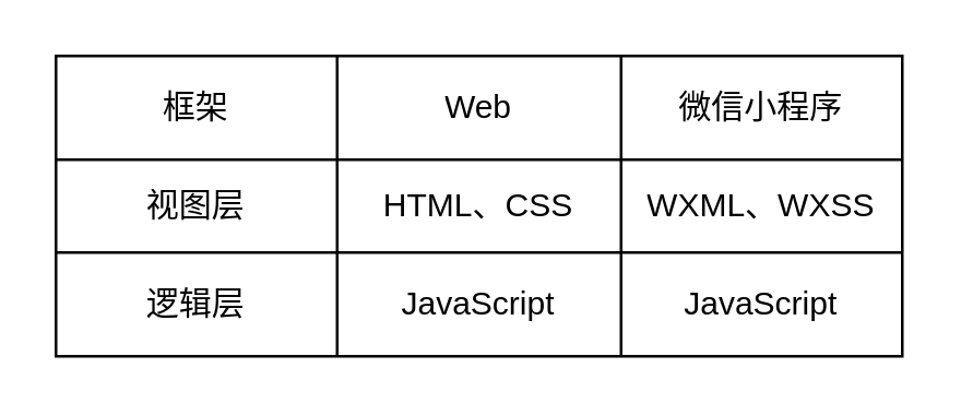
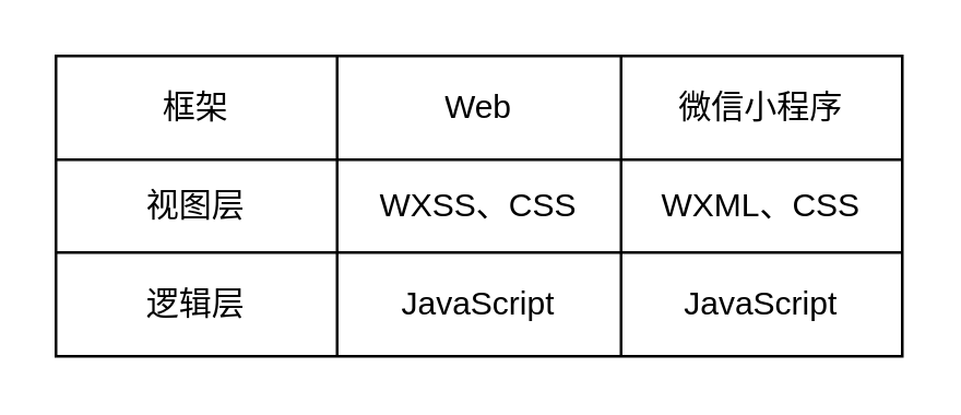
  <mxCell id="0" />
  <mxCell id="1" parent="0" />
  <mxCell id="2" value="" style="shape=table;html=1;whiteSpace=wrap;startSize=0;container=1;collapsible=0;childLayout=tableLayout;" vertex="1" parent="1"><mxGeometry x="20" y="20" width="310" height="110" as="geometry" /></mxCell>
  <mxCell id="3" value="" style="shape=tableRow;horizontal=0;startSize=0;swimlaneHead=0;swimlaneBody=0;top=0;left=0;bottom=0;right=0;collapsible=0;dropTarget=0;fillColor=none;points=[[0,0.5],[1,0.5]];portConstraint=eastwest;" vertex="1" parent="2"><mxGeometry width="310" height="38" as="geometry" /></mxCell>
  <mxCell id="4" value="框架" style="shape=partialRectangle;html=1;whiteSpace=wrap;connectable=0;fillColor=none;top=0;left=0;bottom=0;right=0;overflow=hidden;" vertex="1" parent="3"><mxGeometry width="103" height="38" as="geometry"><mxRectangle width="103" height="38" as="alternateBounds" /></mxGeometry></mxCell>
  <mxCell id="5" value="Web" style="shape=partialRectangle;html=1;whiteSpace=wrap;connectable=0;fillColor=none;top=0;left=0;bottom=0;right=0;overflow=hidden;" vertex="1" parent="3"><mxGeometry x="103" width="104" height="38" as="geometry"><mxRectangle width="104" height="38" as="alternateBounds" /></mxGeometry></mxCell>
  <mxCell id="6" value="微信小程序" style="shape=partialRectangle;html=1;whiteSpace=wrap;connectable=0;fillColor=none;top=0;left=0;bottom=0;right=0;overflow=hidden;" vertex="1" parent="3"><mxGeometry x="207" width="103" height="38" as="geometry"><mxRectangle width="103" height="38" as="alternateBounds" /></mxGeometry></mxCell>
  <mxCell id="7" value="" style="shape=tableRow;horizontal=0;startSize=0;swimlaneHead=0;swimlaneBody=0;top=0;left=0;bottom=0;right=0;collapsible=0;dropTarget=0;fillColor=none;points=[[0,0.5],[1,0.5]];portConstraint=eastwest;" vertex="1" parent="2"><mxGeometry y="38" width="310" height="34" as="geometry" /></mxCell>
  <mxCell id="8" value="视图层" style="shape=partialRectangle;html=1;whiteSpace=wrap;connectable=0;fillColor=none;top=0;left=0;bottom=0;right=0;overflow=hidden;" vertex="1" parent="7"><mxGeometry width="103" height="34" as="geometry"><mxRectangle width="103" height="34" as="alternateBounds" /></mxGeometry></mxCell>
- <mxCell id="9" value="HTML、CSS" style="shape=partialRectangle;html=1;whiteSpace=wrap;connectable=0;fillColor=none;top=0;left=0;bottom=0;right=0;overflow=hidden;" vertex="1" parent="7"><mxGeometry x="103" width="104" height="34" as="geometry"><mxRectangle width="104" height="34" as="alternateBounds" /></mxGeometry></mxCell>
- <mxCell id="10" value="WXML、WXSS" style="shape=partialRectangle;html=1;whiteSpace=wrap;connectable=0;fillColor=none;top=0;left=0;bottom=0;right=0;overflow=hidden;" vertex="1" parent="7"><mxGeometry x="207" width="103" height="34" as="geometry"><mxRectangle width="103" height="34" as="alternateBounds" /></mxGeometry></mxCell>
+ <mxCell id="9" value="WXSS、CSS" style="shape=partialRectangle;html=1;whiteSpace=wrap;connectable=0;fillColor=none;top=0;left=0;bottom=0;right=0;overflow=hidden;" vertex="1" parent="7"><mxGeometry x="103" width="104" height="34" as="geometry"><mxRectangle width="104" height="34" as="alternateBounds" /></mxGeometry></mxCell>
+ <mxCell id="10" value="WXML、CSS" style="shape=partialRectangle;html=1;whiteSpace=wrap;connectable=0;fillColor=none;top=0;left=0;bottom=0;right=0;overflow=hidden;" vertex="1" parent="7"><mxGeometry x="207" width="103" height="34" as="geometry"><mxRectangle width="103" height="34" as="alternateBounds" /></mxGeometry></mxCell>
  <mxCell id="11" value="" style="shape=tableRow;horizontal=0;startSize=0;swimlaneHead=0;swimlaneBody=0;top=0;left=0;bottom=0;right=0;collapsible=0;dropTarget=0;fillColor=none;points=[[0,0.5],[1,0.5]];portConstraint=eastwest;" vertex="1" parent="2"><mxGeometry y="72" width="310" height="38" as="geometry" /></mxCell>
  <mxCell id="12" value="逻辑层" style="shape=partialRectangle;html=1;whiteSpace=wrap;connectable=0;fillColor=none;top=0;left=0;bottom=0;right=0;overflow=hidden;" vertex="1" parent="11"><mxGeometry width="103" height="38" as="geometry"><mxRectangle width="103" height="38" as="alternateBounds" /></mxGeometry></mxCell>
  <mxCell id="13" value="JavaScript" style="shape=partialRectangle;html=1;whiteSpace=wrap;connectable=0;fillColor=none;top=0;left=0;bottom=0;right=0;overflow=hidden;" vertex="1" parent="11"><mxGeometry x="103" width="104" height="38" as="geometry"><mxRectangle width="104" height="38" as="alternateBounds" /></mxGeometry></mxCell>
  <mxCell id="14" value="JavaScript" style="shape=partialRectangle;html=1;whiteSpace=wrap;connectable=0;fillColor=none;top=0;left=0;bottom=0;right=0;overflow=hidden;pointerEvents=1;" vertex="1" parent="11"><mxGeometry x="207" width="103" height="38" as="geometry"><mxRectangle width="103" height="38" as="alternateBounds" /></mxGeometry></mxCell>
